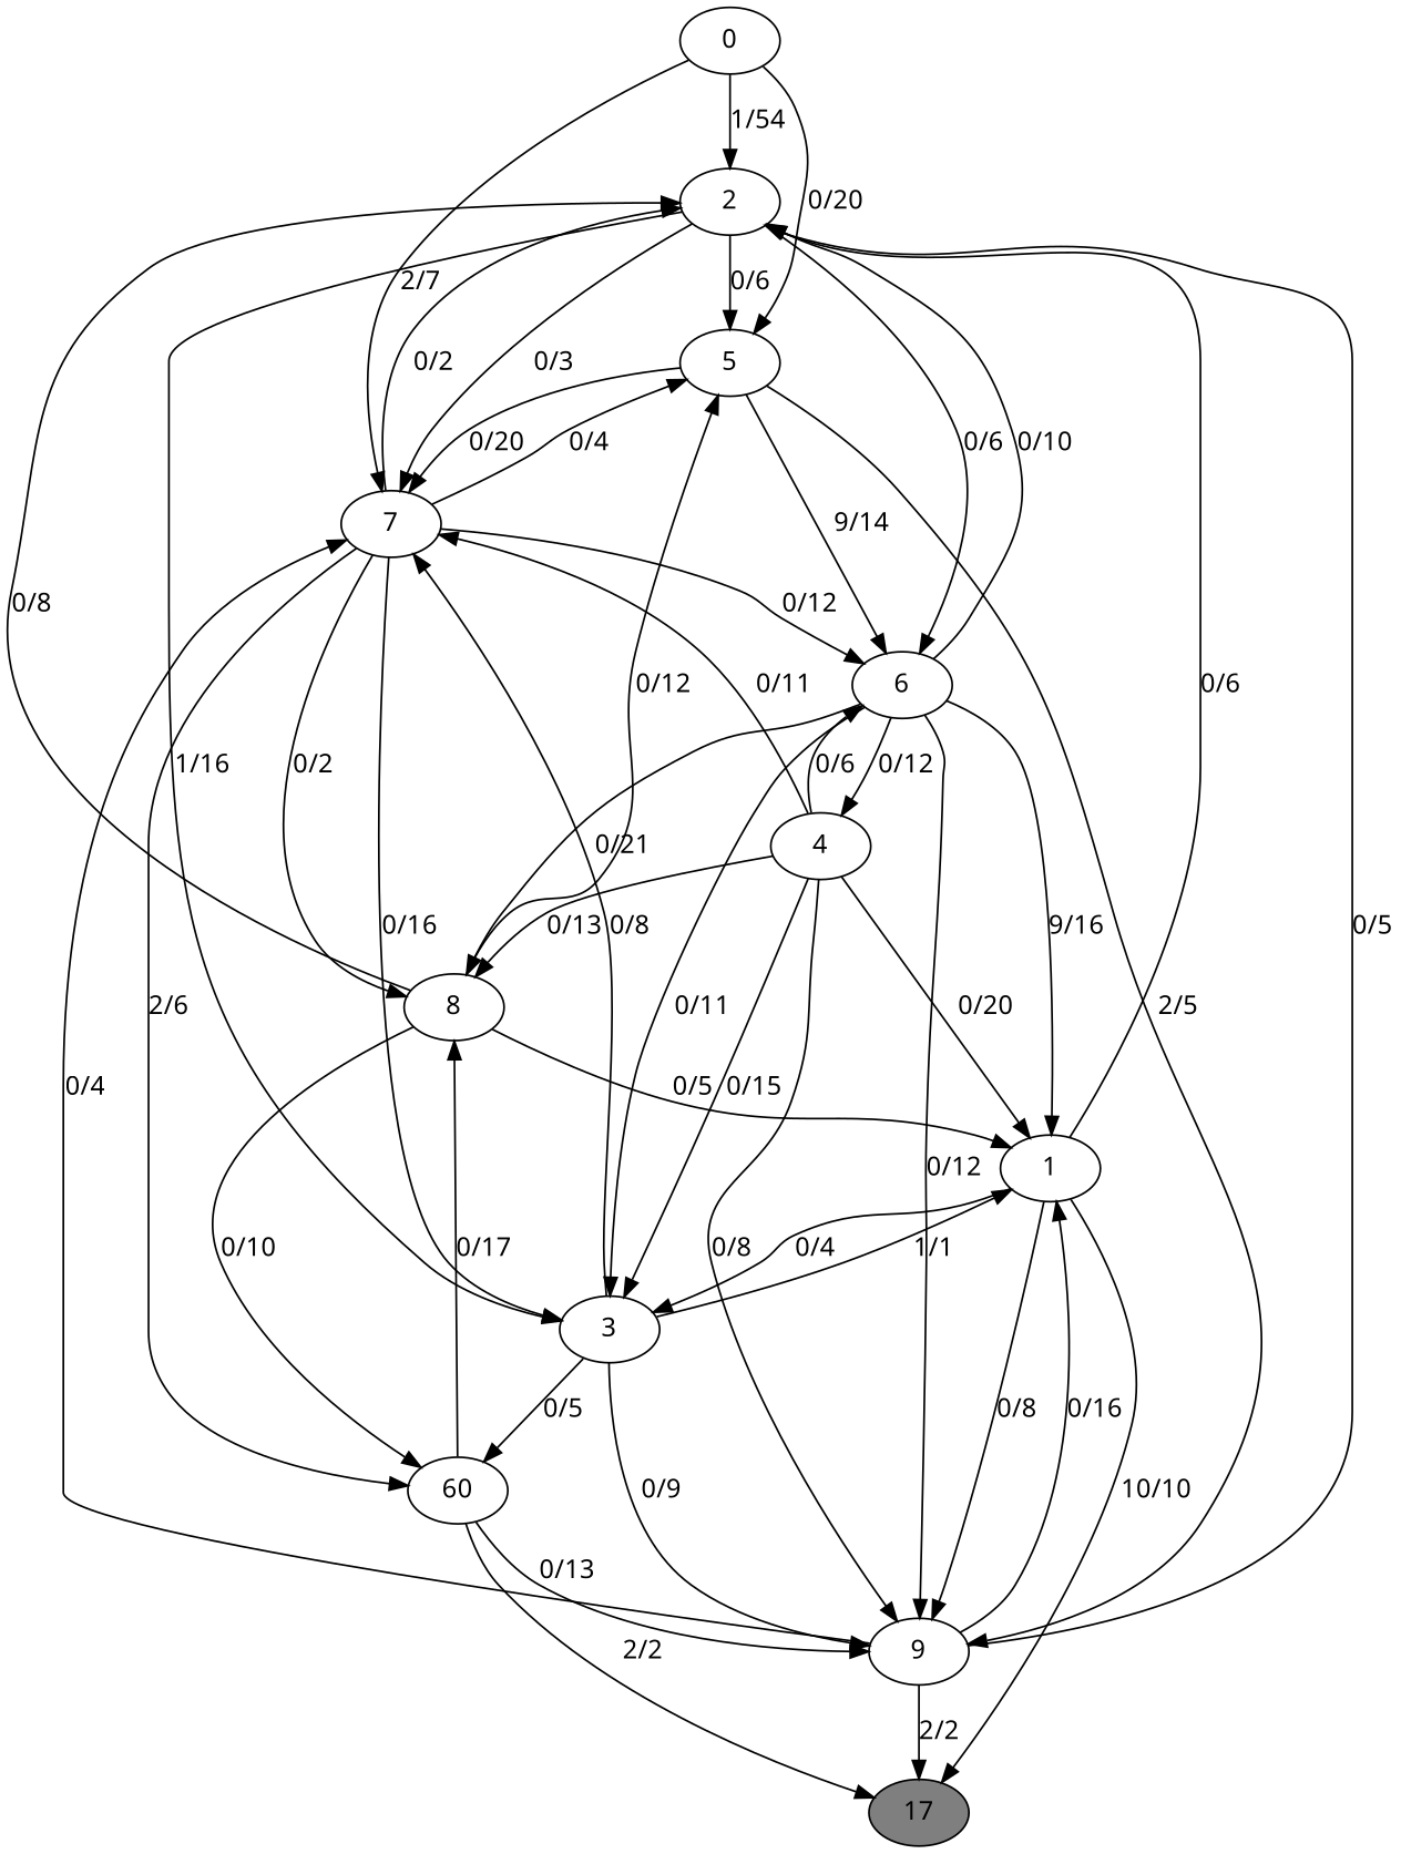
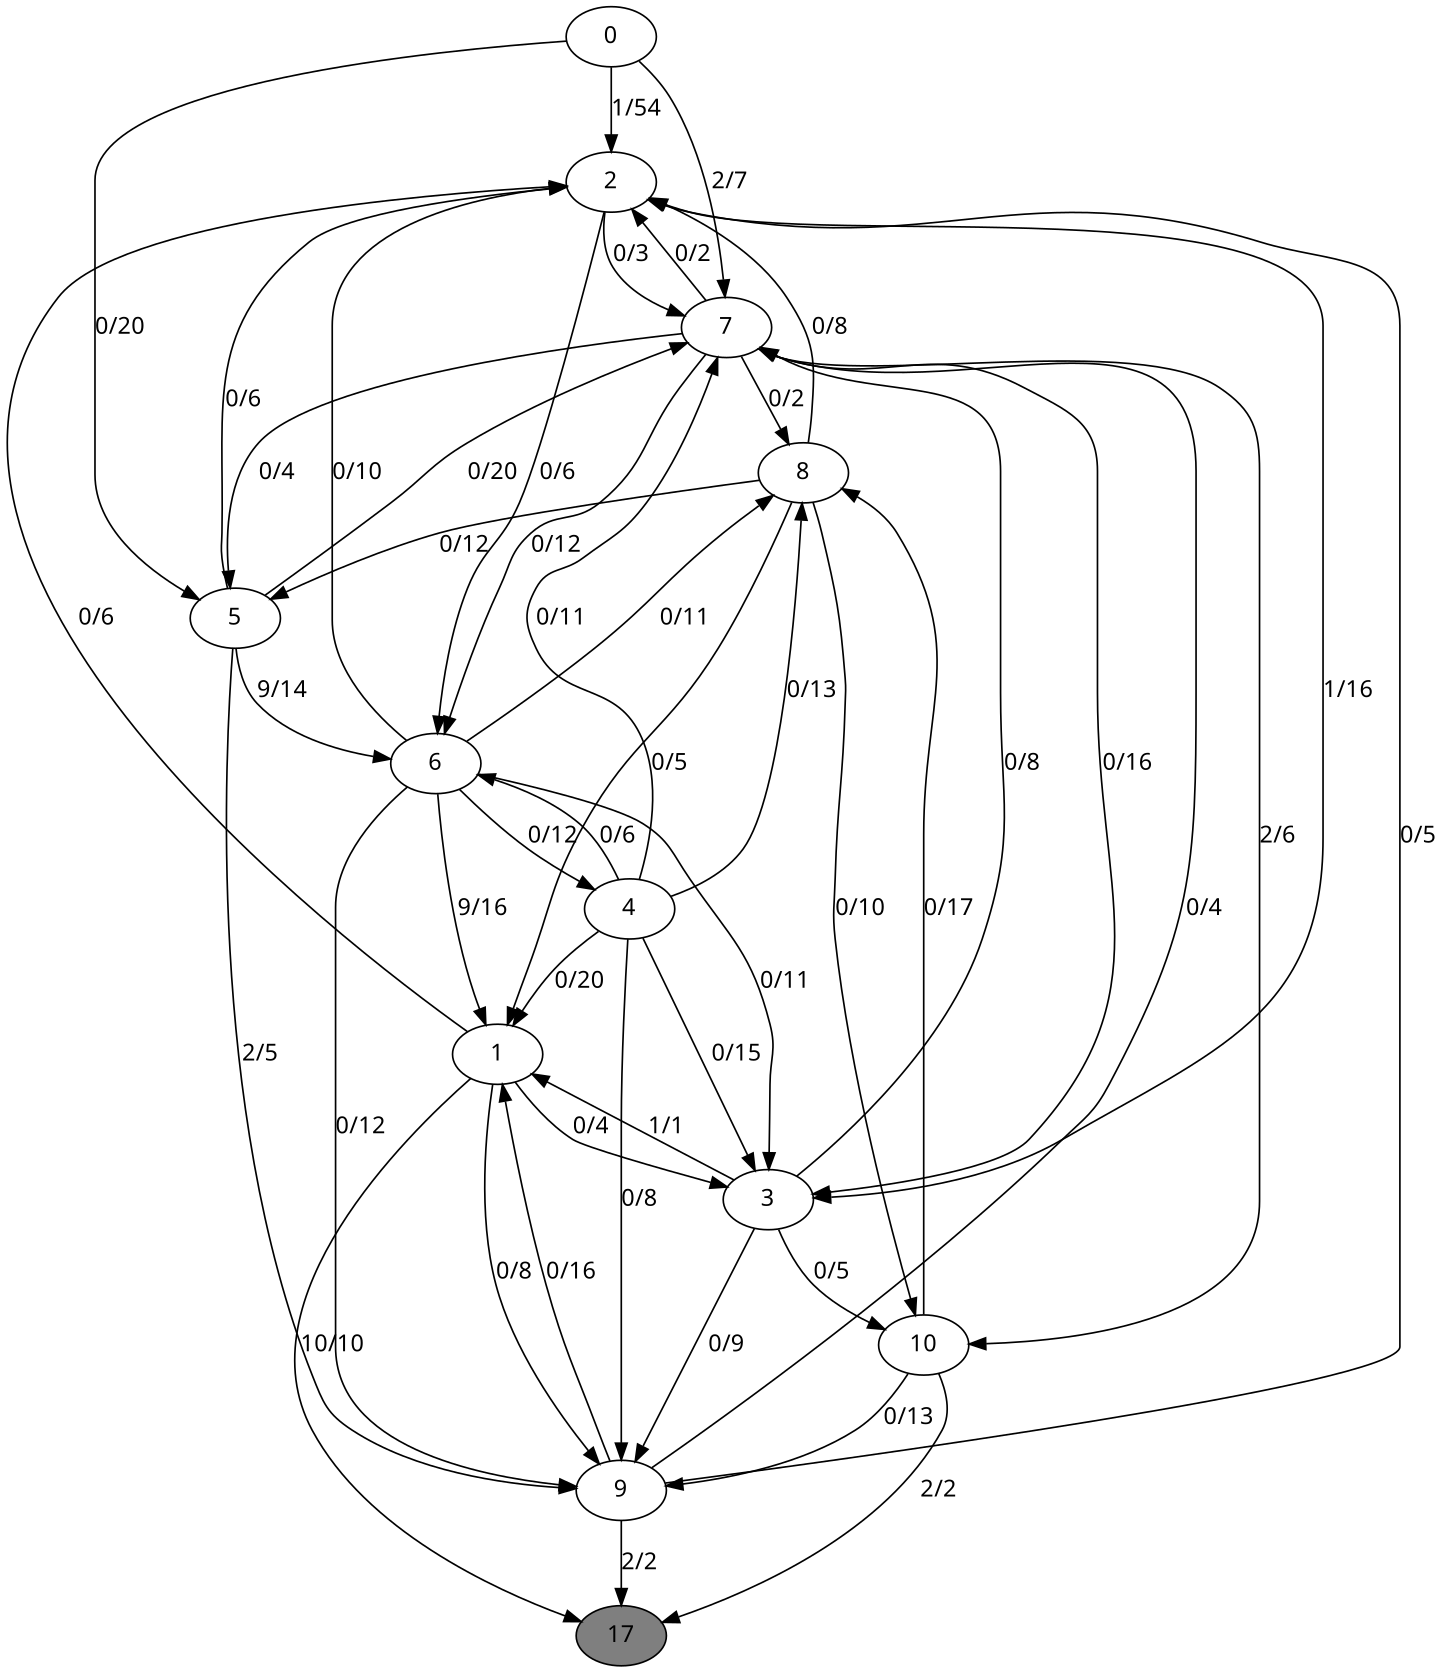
  digraph {
    fontname="Noto Sans"
    node [fillcolor=grey100 fontname="Noto Sans" style=filled]
    edge [fontname="Noto Sans"]
    0
    2
    5
    7
    3
    6
    9
-   10 [label=60]
+   10
    8
    1
    4
    n12 [fillcolor=grey50 label=17]
    0 -> 2 [label="1/54"]
    0 -> 5 [label="0/20"]
    0 -> 7 [label="2/7"]
    2 -> 7 [label="0/3"]
    2 -> 3 [label="1/16"]
    2 -> 6 [label="0/6"]
-   2 -> 5 [label="0/6"]
+   5 -> 2 [label="0/6"]
    5 -> 7 [label="0/20"]
    5 -> 6 [label="9/14"]
    5 -> 9 [label="2/5"]
    7 -> 2 [label="0/2"]
    7 -> 5 [label="0/4"]
    7 -> 3 [label="0/16"]
    7 -> 6 [label="0/12"]
    7 -> 10 [label="2/6"]
    7 -> 8 [label="0/2"]
    3 -> 7 [label="0/8"]
    3 -> 9 [label="0/9"]
    3 -> 10 [label="0/5"]
    3 -> 1 [label="1/1"]
    6 -> 2 [label="0/10"]
    6 -> 3 [label="0/11"]
    6 -> 9 [label="0/12"]
-   6 -> 8 [label="0/21"]
+   6 -> 8 [label="0/11"]
    6 -> 1 [label="9/16"]
    6 -> 4 [label="0/12"]
    9 -> 2 [label="0/5"]
    9 -> 7 [label="0/4"]
    9 -> 1 [label="0/16"]
    9 -> n12 [label="2/2"]
    10 -> 9 [label="0/13"]
    10 -> 8 [label="0/17"]
    10 -> n12 [label="2/2"]
    8 -> 2 [label="0/8"]
    8 -> 5 [label="0/12"]
    8 -> 10 [label="0/10"]
    8 -> 1 [label="0/5"]
    1 -> 2 [label="0/6"]
    1 -> 3 [label="0/4"]
    1 -> 9 [label="0/8"]
    1 -> n12 [label="10/10"]
    4 -> 7 [label="0/11"]
    4 -> 3 [label="0/15"]
    4 -> 6 [label="0/6"]
    4 -> 9 [label="0/8"]
    4 -> 8 [label="0/13"]
    4 -> 1 [label="0/20"]
  }
